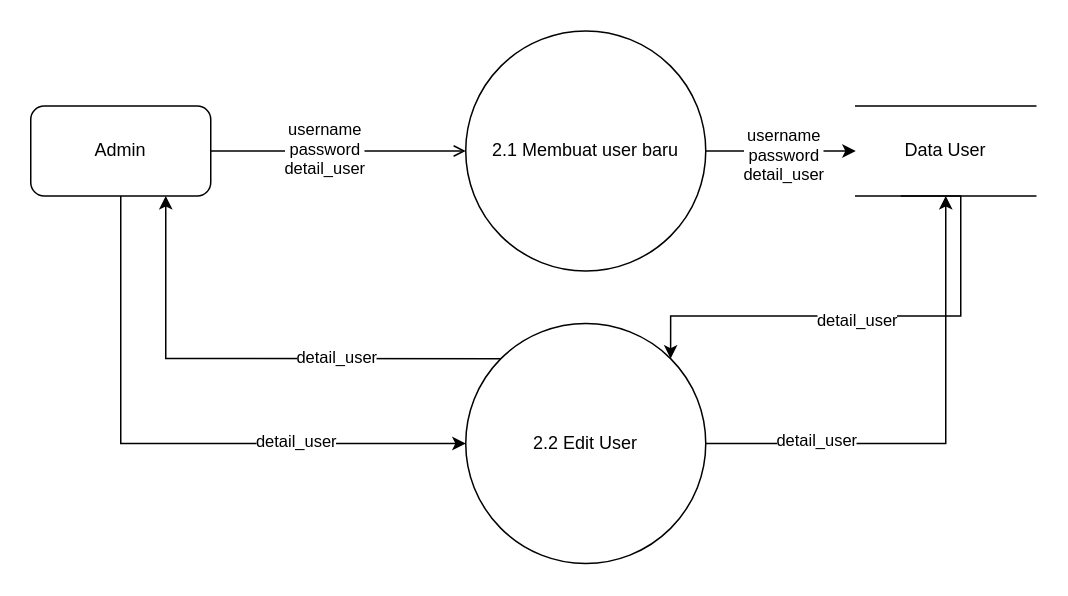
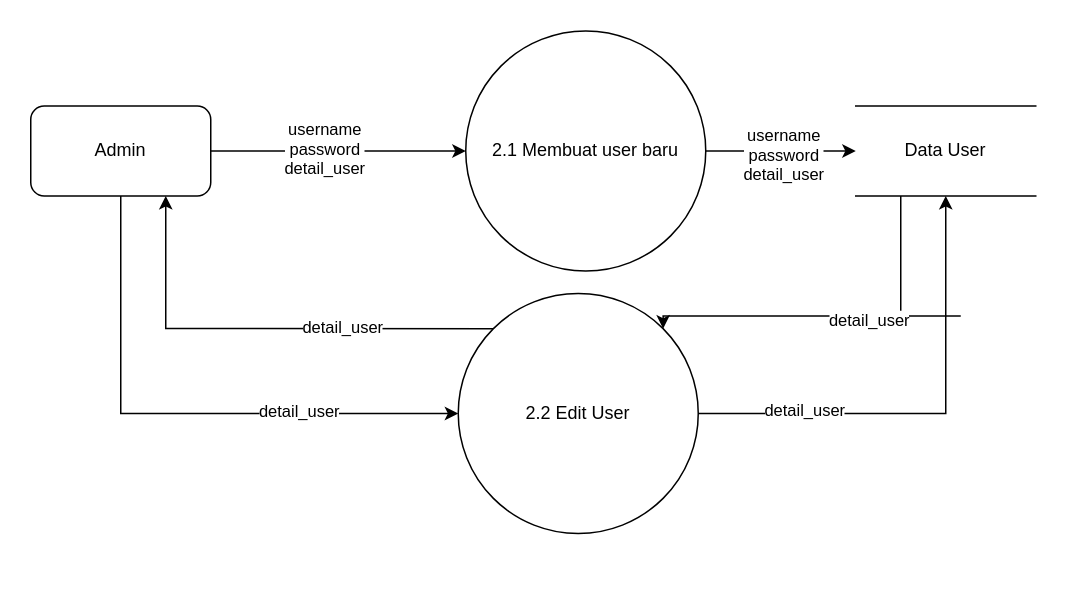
  <mxCell id="0" />
  <mxCell id="1" parent="0" />
- <mxCell id="2" style="edgeStyle=orthogonalEdgeStyle;rounded=0;orthogonalLoop=1;jettySize=auto;html=1;exitX=1;exitY=0.5;exitDx=0;exitDy=0;entryX=0;entryY=0.5;entryDx=0;entryDy=0;endArrow=open;" edge="1" parent="1" source="6" target="12"><mxGeometry relative="1" as="geometry" /></mxCell>
+ <mxCell id="2" style="edgeStyle=orthogonalEdgeStyle;rounded=0;orthogonalLoop=1;jettySize=auto;html=1;exitX=1;exitY=0.5;exitDx=0;exitDy=0;entryX=0;entryY=0.5;entryDx=0;entryDy=0;" edge="1" parent="1" source="6" target="12"><mxGeometry relative="1" as="geometry" /></mxCell>
  <mxCell id="3" value="&lt;div&gt;username&lt;/div&gt;&lt;div&gt;password&lt;br&gt;&lt;/div&gt;&lt;div&gt;detail_user&lt;/div&gt;" style="edgeLabel;html=1;align=center;verticalAlign=middle;resizable=0;points=[];" vertex="1" connectable="0" parent="2"><mxGeometry x="-0.118" y="2" relative="1" as="geometry"><mxPoint as="offset" /></mxGeometry></mxCell>
  <mxCell id="4" style="edgeStyle=orthogonalEdgeStyle;rounded=0;orthogonalLoop=1;jettySize=auto;html=1;exitX=0.5;exitY=1;exitDx=0;exitDy=0;entryX=0;entryY=0.5;entryDx=0;entryDy=0;" edge="1" parent="1" source="6" target="17"><mxGeometry relative="1" as="geometry" /></mxCell>
  <mxCell id="5" value="detail_user" style="edgeLabel;html=1;align=center;verticalAlign=middle;resizable=0;points=[];" vertex="1" connectable="0" parent="4"><mxGeometry x="0.423" y="2" relative="1" as="geometry"><mxPoint as="offset" /></mxGeometry></mxCell>
  <mxCell id="6" value="Admin" style="whiteSpace=wrap;html=1;rounded=1;" vertex="1" parent="1"><mxGeometry x="20" y="70" width="120" height="60" as="geometry" /></mxCell>
  <mxCell id="7" style="edgeStyle=orthogonalEdgeStyle;rounded=0;orthogonalLoop=1;jettySize=auto;html=1;exitX=0.25;exitY=1;exitDx=0;exitDy=0;entryX=1;entryY=0;entryDx=0;entryDy=0;" edge="1" parent="1" source="9" target="17"><mxGeometry relative="1" as="geometry"><mxPoint x="490" y="230" as="targetPoint" /><Array as="points"><mxPoint x="640" y="210" /><mxPoint x="447" y="210" /></Array></mxGeometry></mxCell>
  <mxCell id="8" value="detail_user" style="edgeLabel;html=1;align=center;verticalAlign=middle;resizable=0;points=[];" vertex="1" connectable="0" parent="7"><mxGeometry x="0.113" y="2" relative="1" as="geometry"><mxPoint as="offset" /></mxGeometry></mxCell>
  <mxCell id="9" value="Data User" style="shape=partialRectangle;whiteSpace=wrap;html=1;left=0;right=0;fillColor=none;" vertex="1" parent="1"><mxGeometry x="570" y="70" width="120" height="60" as="geometry" /></mxCell>
  <mxCell id="10" style="edgeStyle=orthogonalEdgeStyle;rounded=0;orthogonalLoop=1;jettySize=auto;html=1;exitX=1;exitY=0.5;exitDx=0;exitDy=0;entryX=0;entryY=0.5;entryDx=0;entryDy=0;" edge="1" parent="1" source="12" target="9"><mxGeometry relative="1" as="geometry" /></mxCell>
  <mxCell id="11" value="&lt;div&gt;username&lt;/div&gt;&lt;div&gt;password&lt;br&gt;&lt;/div&gt;&lt;div&gt;detail_user&lt;/div&gt;" style="edgeLabel;html=1;align=center;verticalAlign=middle;resizable=0;points=[];" vertex="1" connectable="0" parent="10"><mxGeometry x="0.02" y="-2" relative="1" as="geometry"><mxPoint as="offset" /></mxGeometry></mxCell>
  <mxCell id="12" value="2.1 Membuat user baru" style="ellipse;whiteSpace=wrap;html=1;aspect=fixed;" vertex="1" parent="1"><mxGeometry x="310" y="20" width="160" height="160" as="geometry" /></mxCell>
  <mxCell id="13" style="edgeStyle=orthogonalEdgeStyle;rounded=0;orthogonalLoop=1;jettySize=auto;html=1;exitX=0;exitY=0;exitDx=0;exitDy=0;entryX=0.75;entryY=1;entryDx=0;entryDy=0;" edge="1" parent="1" source="17" target="6"><mxGeometry relative="1" as="geometry" /></mxCell>
  <mxCell id="14" value="detail_user" style="edgeLabel;html=1;align=center;verticalAlign=middle;resizable=0;points=[];" vertex="1" connectable="0" parent="13"><mxGeometry x="-0.34" y="-1" relative="1" as="geometry"><mxPoint as="offset" /></mxGeometry></mxCell>
  <mxCell id="15" style="edgeStyle=orthogonalEdgeStyle;rounded=0;orthogonalLoop=1;jettySize=auto;html=1;exitX=1;exitY=0.5;exitDx=0;exitDy=0;entryX=0.5;entryY=1;entryDx=0;entryDy=0;" edge="1" parent="1" source="17" target="9"><mxGeometry relative="1" as="geometry" /></mxCell>
  <mxCell id="16" value="&lt;div&gt;detail_user&lt;/div&gt;" style="edgeLabel;html=1;align=center;verticalAlign=middle;resizable=0;points=[];" vertex="1" connectable="0" parent="15"><mxGeometry x="-0.551" y="3" relative="1" as="geometry"><mxPoint as="offset" /></mxGeometry></mxCell>
- <mxCell id="17" value="2.2 Edit User" style="ellipse;whiteSpace=wrap;html=1;aspect=fixed;" vertex="1" parent="1"><mxGeometry x="310" y="215" width="160" height="160" as="geometry" /></mxCell>
+ <mxCell id="17" value="2.2 Edit User" style="ellipse;whiteSpace=wrap;html=1;aspect=fixed;" vertex="1" parent="1"><mxGeometry x="305" y="195" width="160" height="160" as="geometry" /></mxCell>
